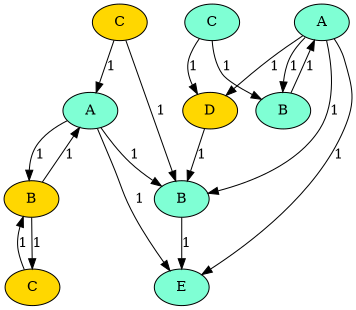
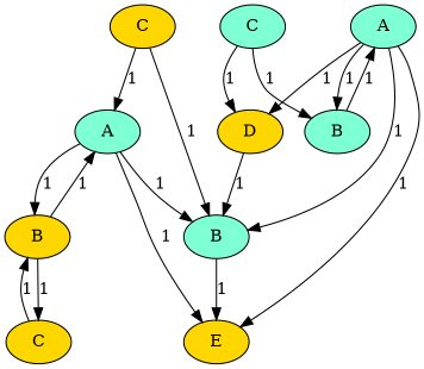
  digraph {
    node [style=filled fillcolor=aquamarine]
    n1 [label=" A "]
    n2 [label=" B "]
    n3 [label=" D " fillcolor=gold]
-   n4 [label=" E "]
+   n4 [label=" E " fillcolor=gold]
    n5 [label=" B "]
    n6 [label=" C " fillcolor=gold]
    n7 [label=" A "]
    n8 [label=" B " fillcolor=gold]
    n9 [label=" C " fillcolor=gold]
    n10 [label=" C "]
    n1 -> n2 [label=1]
    n1 -> n3 [label=1]
    n1 -> n4 [label=1]
    n1 -> n5 [label=1]
    n2 -> n4 [label=1]
    n3 -> n2 [label=1]
    n5 -> n1 [label=1]
    n6 -> n2 [label=1]
    n6 -> n7 [label=1]
    n7 -> n2 [label=1]
    n7 -> n4 [label=1]
    n7 -> n8 [label=1]
    n8 -> n7 [label=1]
    n8 -> n9 [label=1]
    n9 -> n8 [label=1]
    n10 -> n3 [label=1]
    n10 -> n5 [label=1]
  }
